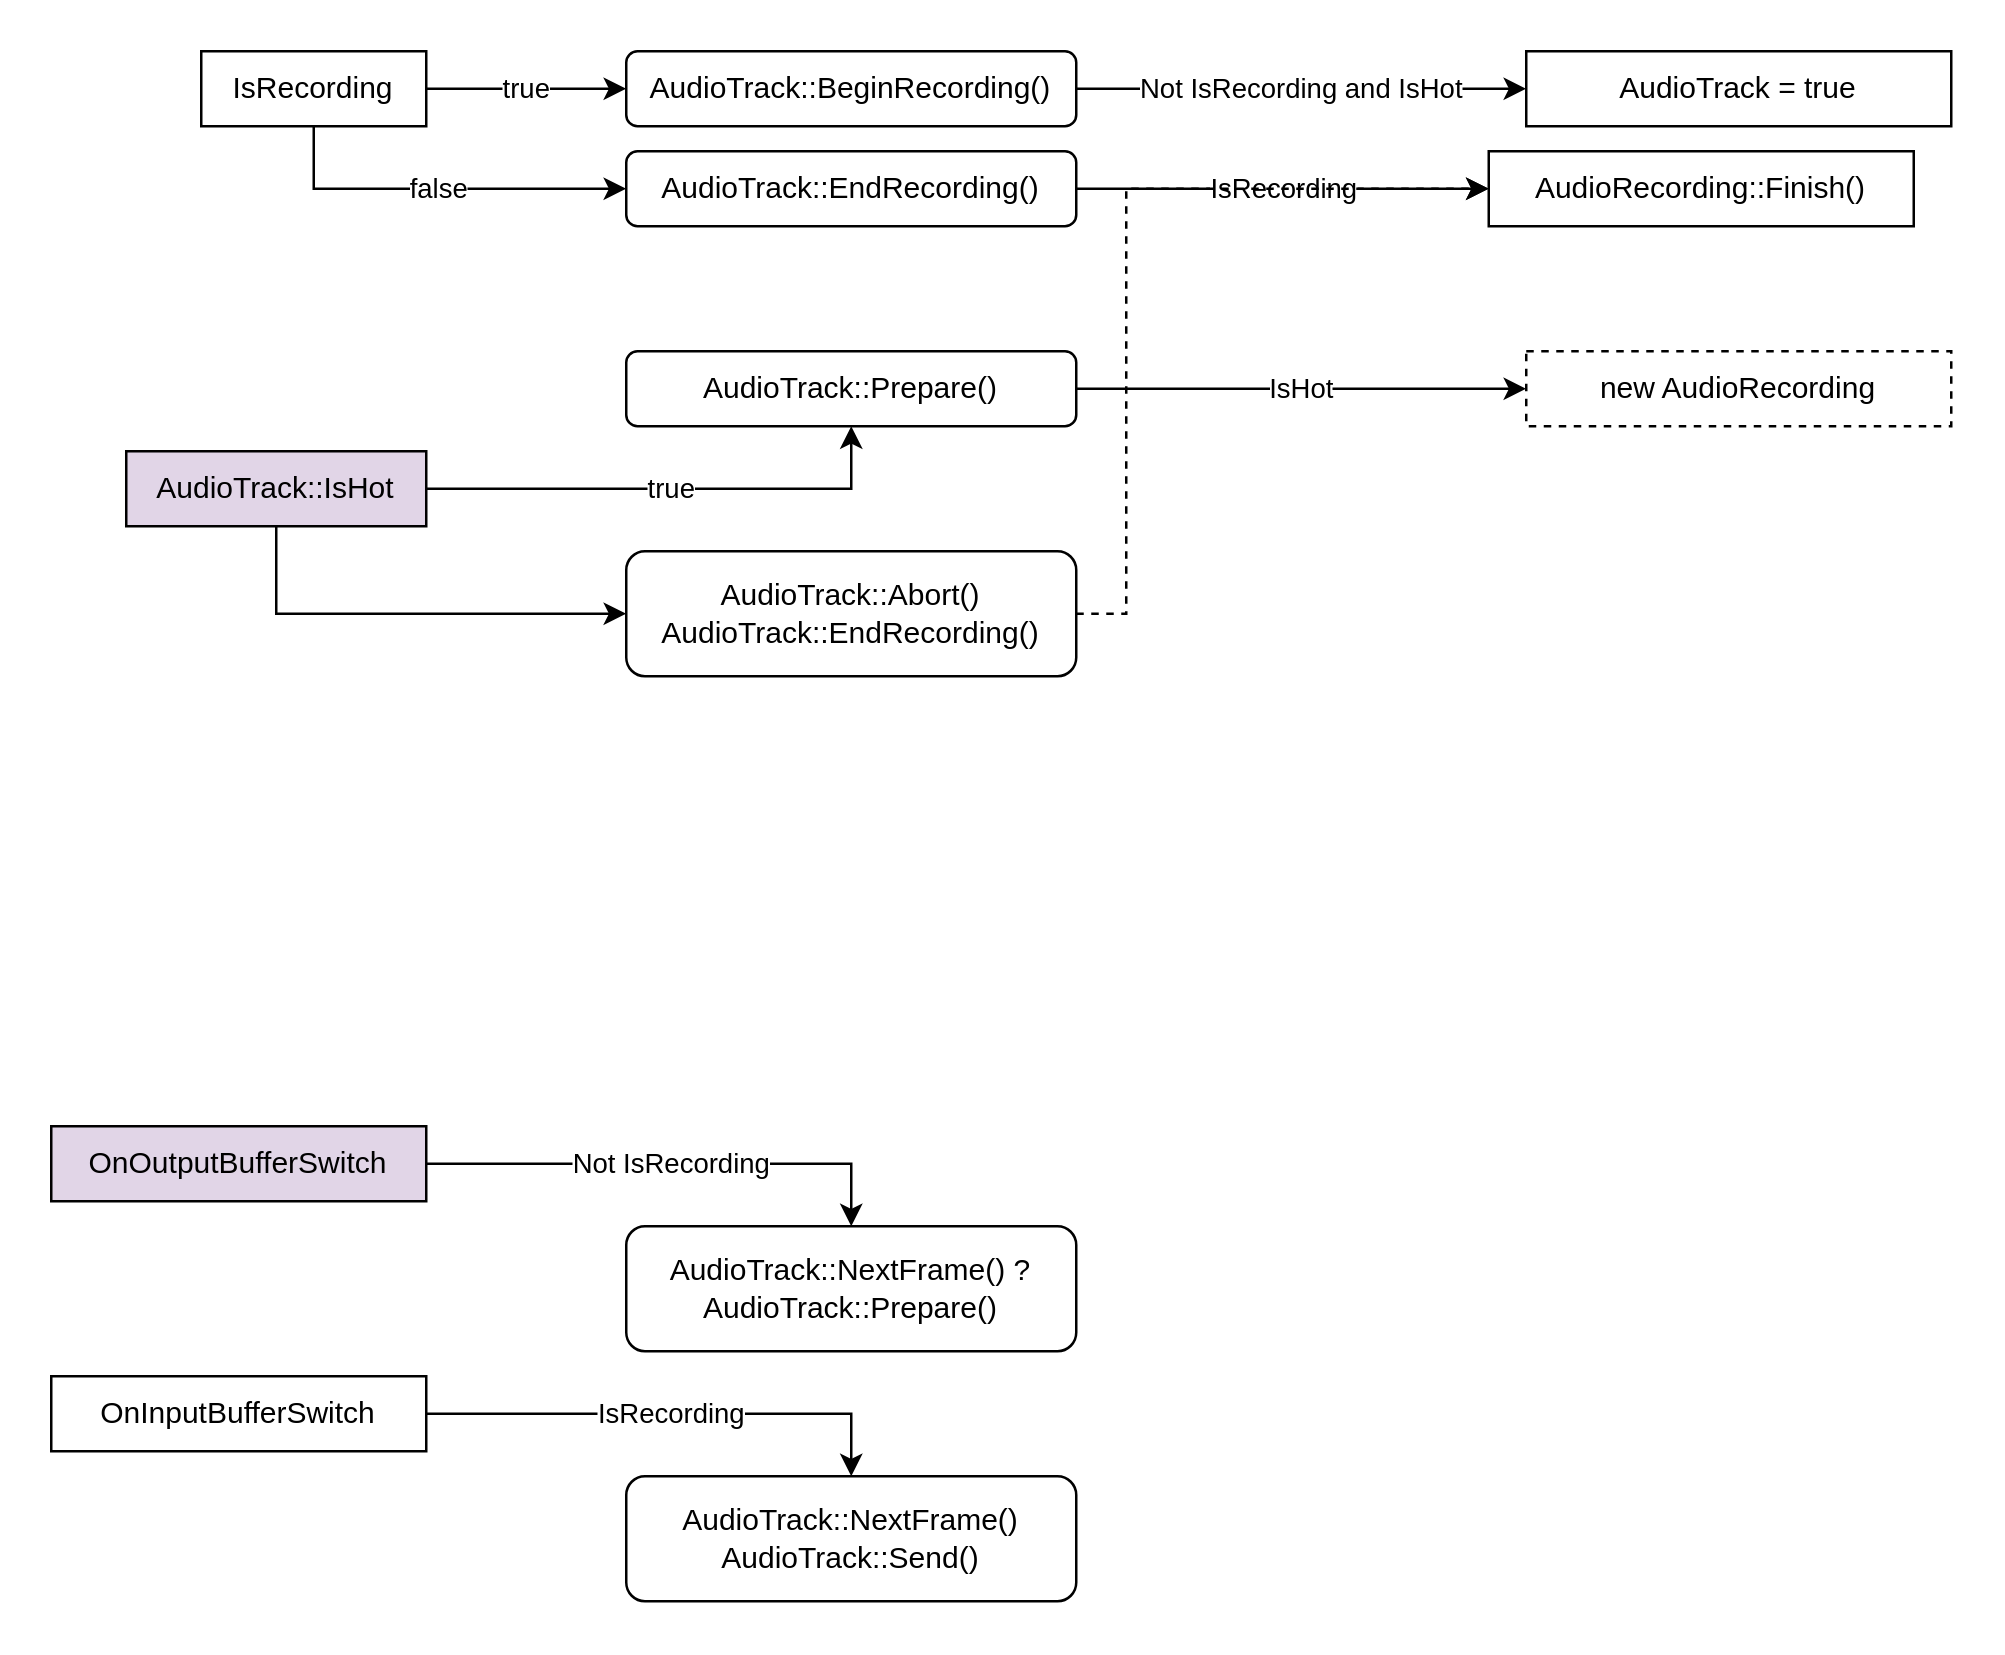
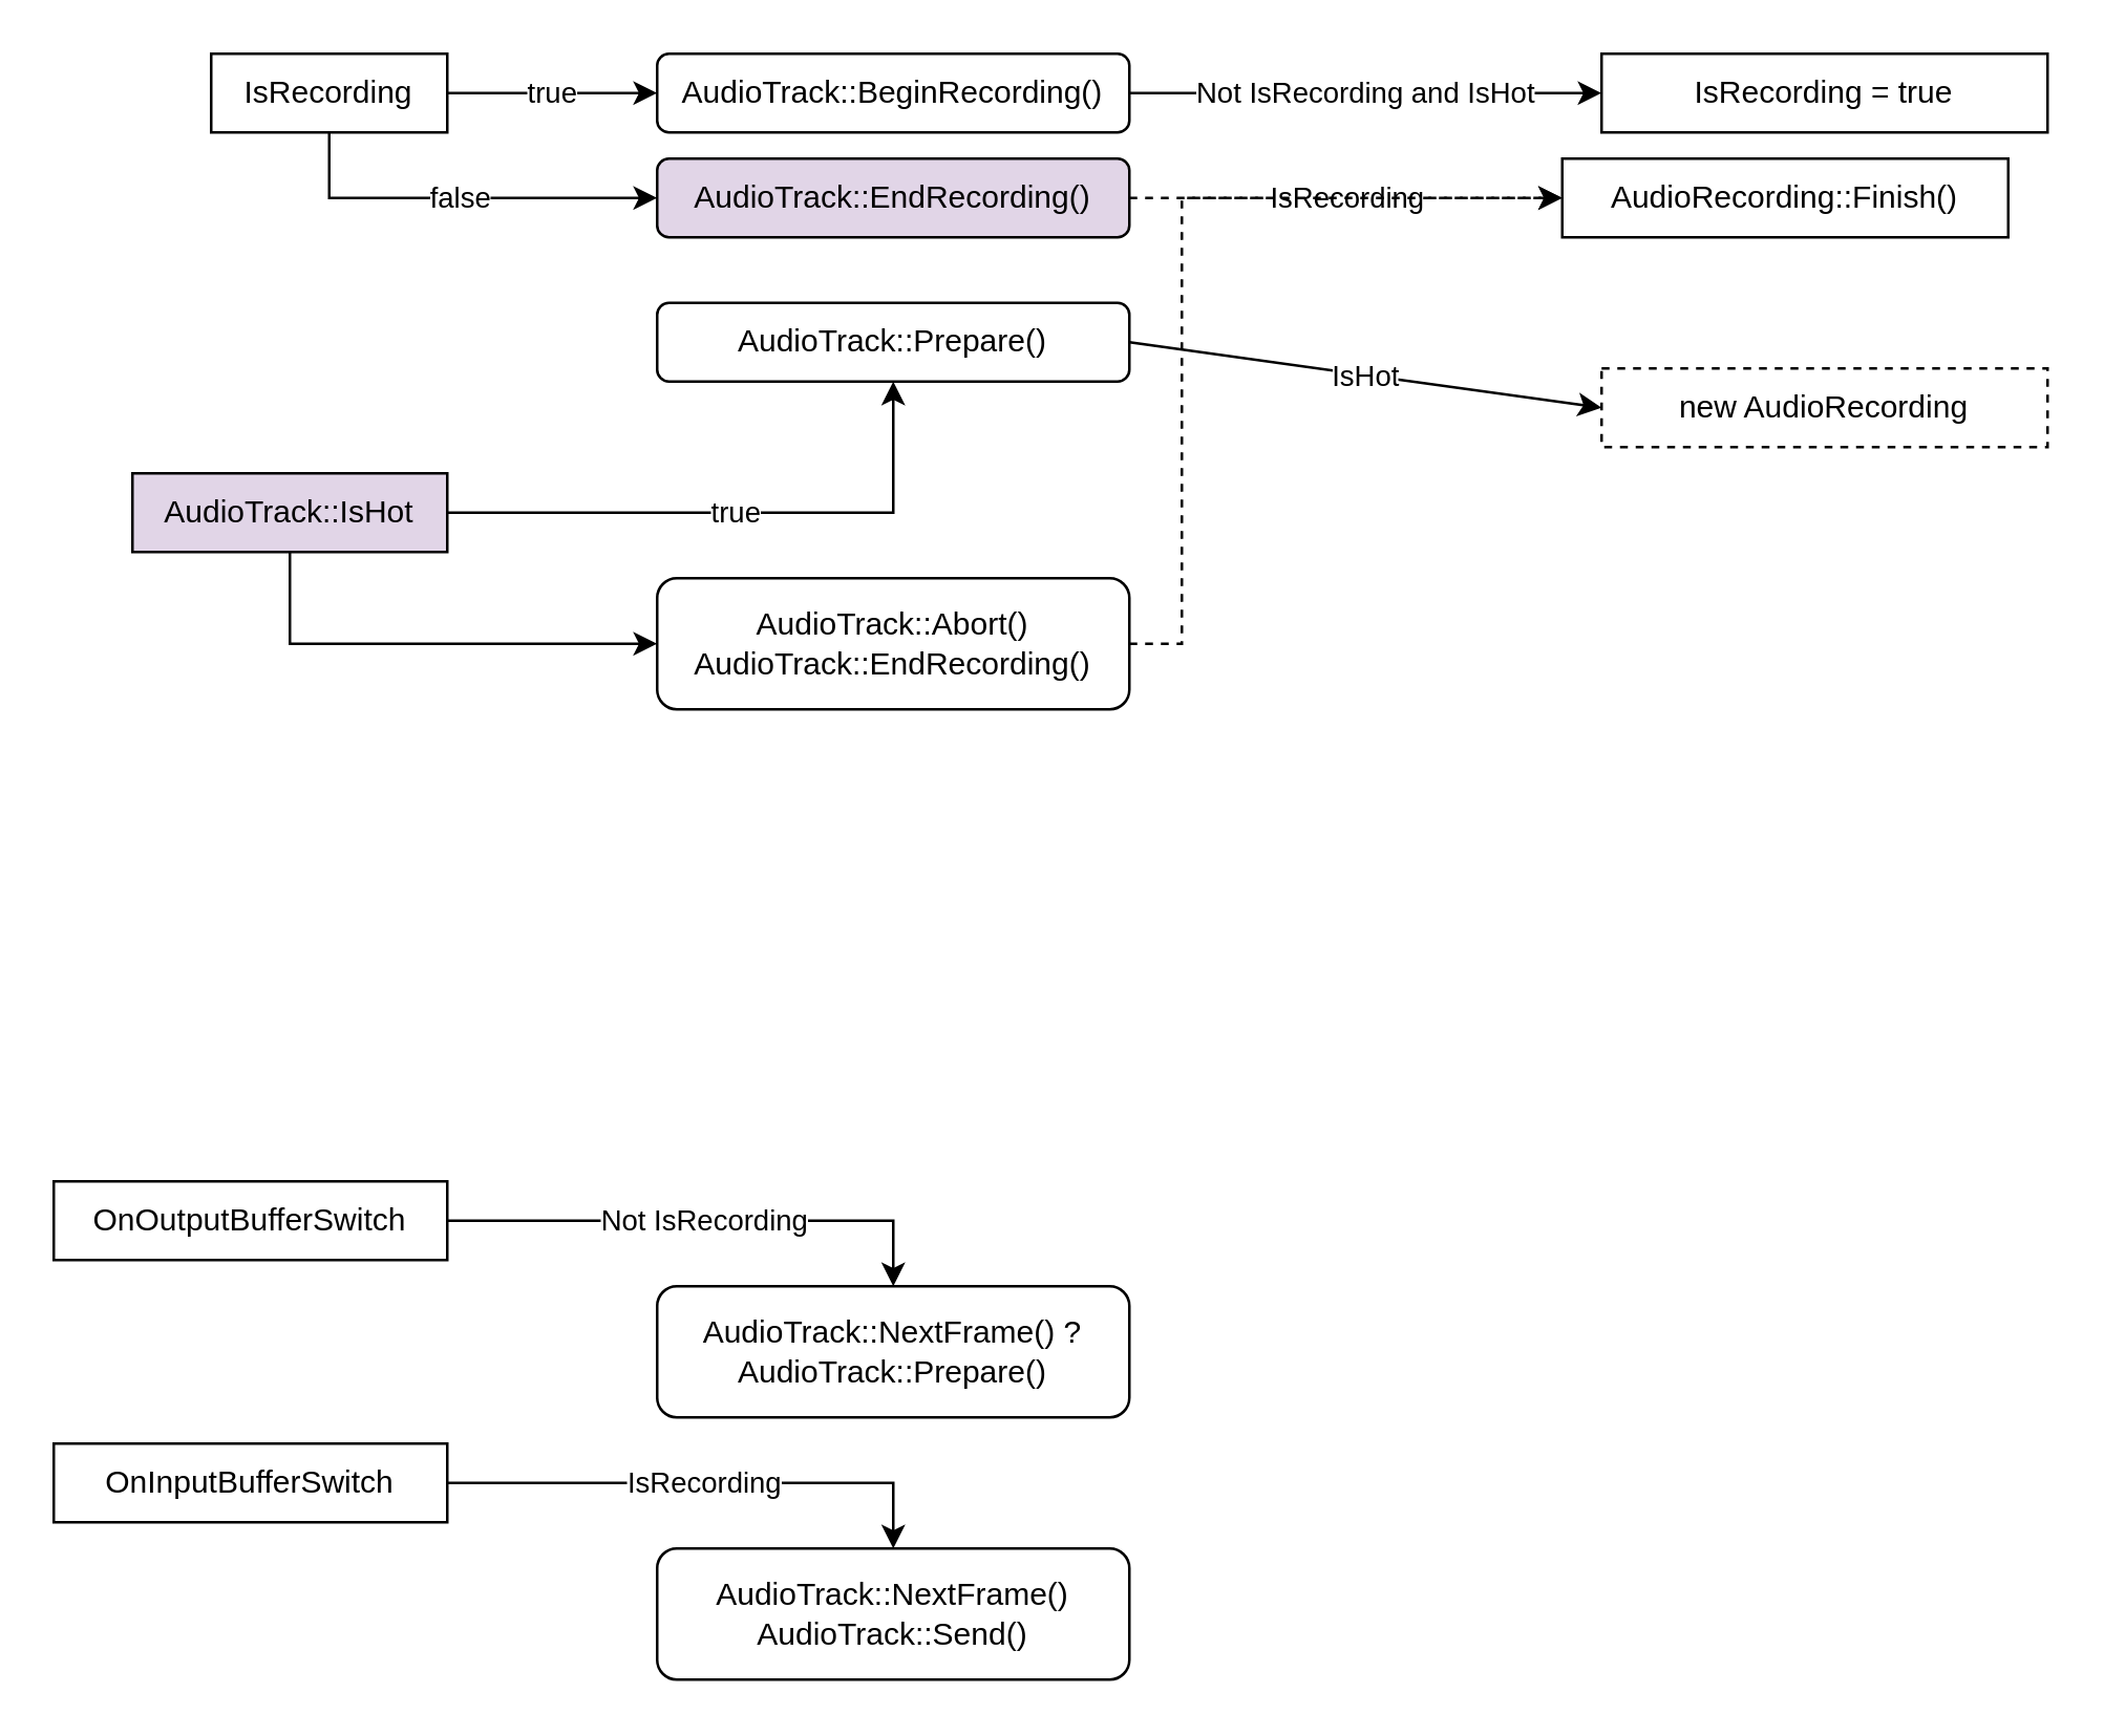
  <mxCell id="0" />
  <mxCell id="1" parent="0" />
  <mxCell id="2" value="IsRecording" style="rounded=0;whiteSpace=wrap;html=1;" parent="1" vertex="1"><mxGeometry x="80" y="20" width="90" height="30" as="geometry" /></mxCell>
  <mxCell id="3" value="AudioTrack::BeginRecording()" style="rounded=1;whiteSpace=wrap;html=1;" parent="1" vertex="1"><mxGeometry x="250" y="20" width="180" height="30" as="geometry" /></mxCell>
- <mxCell id="4" value="AudioTrack::Prepare()" style="rounded=1;whiteSpace=wrap;html=1;" parent="1" vertex="1"><mxGeometry x="250" y="140" width="180" height="30" as="geometry" /></mxCell>
- <mxCell id="5" value="OnOutputBufferSwitch" style="rounded=0;whiteSpace=wrap;html=1;fillColor=#e1d5e7;" parent="1" vertex="1"><mxGeometry x="20" y="450" width="150" height="30" as="geometry" /></mxCell>
+ <mxCell id="4" value="AudioTrack::Prepare()" style="rounded=1;whiteSpace=wrap;html=1;" parent="1" vertex="1"><mxGeometry x="250" y="115" width="180" height="30" as="geometry" /></mxCell>
+ <mxCell id="5" value="OnOutputBufferSwitch" style="rounded=0;whiteSpace=wrap;html=1;" parent="1" vertex="1"><mxGeometry x="20" y="450" width="150" height="30" as="geometry" /></mxCell>
  <mxCell id="6" value="true" style="endArrow=classic;html=1;rounded=0;entryX=0;entryY=0.5;entryDx=0;entryDy=0;exitX=1;exitY=0.5;exitDx=0;exitDy=0;" parent="1" source="2" target="3" edge="1"><mxGeometry width="50" height="50" relative="1" as="geometry"><mxPoint x="100" y="90" as="sourcePoint" /><mxPoint x="150" y="40" as="targetPoint" /></mxGeometry></mxCell>
  <mxCell id="7" value="Not IsRecording" style="endArrow=classic;html=1;rounded=0;exitX=1;exitY=0.5;exitDx=0;exitDy=0;entryX=0.5;entryY=0;entryDx=0;entryDy=0;" parent="1" source="5" target="8" edge="1"><mxGeometry width="50" height="50" relative="1" as="geometry"><mxPoint x="330" y="520" as="sourcePoint" /><mxPoint x="380" y="470" as="targetPoint" /><Array as="points"><mxPoint x="340" y="465" /></Array></mxGeometry></mxCell>
  <mxCell id="8" value="AudioTrack::NextFrame() ?&lt;br&gt;AudioTrack::Prepare()" style="rounded=1;whiteSpace=wrap;html=1;" parent="1" vertex="1"><mxGeometry x="250" y="490" width="180" height="50" as="geometry" /></mxCell>
  <mxCell id="9" value="OnInputBufferSwitch" style="rounded=0;whiteSpace=wrap;html=1;" parent="1" vertex="1"><mxGeometry x="20" y="550" width="150" height="30" as="geometry" /></mxCell>
  <mxCell id="10" value="IsRecording" style="endArrow=classic;html=1;rounded=0;exitX=1;exitY=0.5;exitDx=0;exitDy=0;entryX=0.5;entryY=0;entryDx=0;entryDy=0;" parent="1" source="9" target="11" edge="1"><mxGeometry width="50" height="50" relative="1" as="geometry"><mxPoint x="330" y="620" as="sourcePoint" /><mxPoint x="380" y="570" as="targetPoint" /><Array as="points"><mxPoint x="340" y="565" /></Array></mxGeometry></mxCell>
  <mxCell id="11" value="AudioTrack::NextFrame()&lt;br&gt;AudioTrack::Send()" style="rounded=1;whiteSpace=wrap;html=1;" parent="1" vertex="1"><mxGeometry x="250" y="590" width="180" height="50" as="geometry" /></mxCell>
- <mxCell id="12" value="AudioTrack::EndRecording()" style="rounded=1;whiteSpace=wrap;html=1;" parent="1" vertex="1"><mxGeometry x="250" y="60" width="180" height="30" as="geometry" /></mxCell>
+ <mxCell id="12" value="AudioTrack::EndRecording()" style="rounded=1;whiteSpace=wrap;html=1;fillColor=#e1d5e7;" parent="1" vertex="1"><mxGeometry x="250" y="60" width="180" height="30" as="geometry" /></mxCell>
  <mxCell id="13" value="false" style="endArrow=classic;html=1;rounded=0;exitX=0.5;exitY=1;exitDx=0;exitDy=0;entryX=0;entryY=0.5;entryDx=0;entryDy=0;" parent="1" source="2" target="12" edge="1"><mxGeometry width="50" height="50" relative="1" as="geometry"><mxPoint x="100" y="120" as="sourcePoint" /><mxPoint x="150" y="70" as="targetPoint" /><Array as="points"><mxPoint x="125" y="75" /></Array></mxGeometry></mxCell>
  <mxCell id="14" value="Not IsRecording and IsHot" style="endArrow=classic;html=1;rounded=0;exitX=1;exitY=0.5;exitDx=0;exitDy=0;entryX=0;entryY=0.5;entryDx=0;entryDy=0;" parent="1" source="3" target="15" edge="1"><mxGeometry width="50" height="50" relative="1" as="geometry"><mxPoint x="480" y="60" as="sourcePoint" /><mxPoint x="600" y="35" as="targetPoint" /></mxGeometry></mxCell>
- <mxCell id="15" value="AudioTrack = true" style="rounded=0;whiteSpace=wrap;html=1;" parent="1" vertex="1"><mxGeometry x="610" y="20" width="170" height="30" as="geometry" /></mxCell>
+ <mxCell id="15" value="IsRecording = true" style="rounded=0;whiteSpace=wrap;html=1;" parent="1" vertex="1"><mxGeometry x="610" y="20" width="170" height="30" as="geometry" /></mxCell>
  <mxCell id="16" value="AudioRecording::Finish()" style="rounded=0;whiteSpace=wrap;html=1;" parent="1" vertex="1"><mxGeometry x="595" y="60" width="170" height="30" as="geometry" /></mxCell>
- <mxCell id="17" value="IsRecording" style="endArrow=classic;html=1;rounded=0;exitX=1;exitY=0.5;exitDx=0;exitDy=0;entryX=0;entryY=0.5;entryDx=0;entryDy=0;" parent="1" source="12" target="16" edge="1"><mxGeometry width="50" height="50" relative="1" as="geometry"><mxPoint x="500" y="110" as="sourcePoint" /><mxPoint x="550" y="60" as="targetPoint" /></mxGeometry></mxCell>
+ <mxCell id="17" value="IsRecording" style="endArrow=classic;html=1;rounded=0;exitX=1;exitY=0.5;exitDx=0;exitDy=0;entryX=0;entryY=0.5;entryDx=0;entryDy=0;dashed=1;" parent="1" source="12" target="16" edge="1"><mxGeometry width="50" height="50" relative="1" as="geometry"><mxPoint x="500" y="110" as="sourcePoint" /><mxPoint x="550" y="60" as="targetPoint" /></mxGeometry></mxCell>
  <mxCell id="18" value="new AudioRecording" style="rounded=0;whiteSpace=wrap;html=1;dashed=1;" parent="1" vertex="1"><mxGeometry x="610" y="140" width="170" height="30" as="geometry" /></mxCell>
  <mxCell id="19" value="IsHot" style="endArrow=classic;html=1;rounded=0;exitX=1;exitY=0.5;exitDx=0;exitDy=0;entryX=0;entryY=0.5;entryDx=0;entryDy=0;" parent="1" source="4" target="18" edge="1"><mxGeometry width="50" height="50" relative="1" as="geometry"><mxPoint x="490" y="210" as="sourcePoint" /><mxPoint x="540" y="160" as="targetPoint" /></mxGeometry></mxCell>
  <mxCell id="20" value="AudioTrack::IsHot" style="rounded=0;whiteSpace=wrap;html=1;fillColor=#e1d5e7;" parent="1" vertex="1"><mxGeometry x="50" y="180" width="120" height="30" as="geometry" /></mxCell>
  <mxCell id="21" value="true" style="endArrow=classic;html=1;rounded=0;exitX=1;exitY=0.5;exitDx=0;exitDy=0;entryX=0.5;entryY=1;entryDx=0;entryDy=0;" parent="1" source="20" target="4" edge="1"><mxGeometry width="50" height="50" relative="1" as="geometry"><mxPoint x="240" y="230" as="sourcePoint" /><mxPoint x="290" y="180" as="targetPoint" /><Array as="points"><mxPoint x="340" y="195" /></Array></mxGeometry></mxCell>
  <mxCell id="22" value="AudioTrack::Abort()&lt;br&gt;AudioTrack::EndRecording()" style="rounded=1;whiteSpace=wrap;html=1;" parent="1" vertex="1"><mxGeometry x="250" y="220" width="180" height="50" as="geometry" /></mxCell>
  <mxCell id="23" value="" style="endArrow=classic;html=1;rounded=0;entryX=0;entryY=0.5;entryDx=0;entryDy=0;exitX=0.5;exitY=1;exitDx=0;exitDy=0;" parent="1" source="20" target="22" edge="1"><mxGeometry width="50" height="50" relative="1" as="geometry"><mxPoint x="90" y="300" as="sourcePoint" /><mxPoint x="140" y="250" as="targetPoint" /><Array as="points"><mxPoint x="110" y="245" /></Array></mxGeometry></mxCell>
  <mxCell id="24" value="" style="endArrow=classic;html=1;rounded=0;exitX=1;exitY=0.5;exitDx=0;exitDy=0;entryX=0;entryY=0.5;entryDx=0;entryDy=0;dashed=1;" parent="1" source="22" target="16" edge="1"><mxGeometry width="50" height="50" relative="1" as="geometry"><mxPoint x="490" y="270" as="sourcePoint" /><mxPoint x="540" y="220" as="targetPoint" /><Array as="points"><mxPoint x="450" y="245" /><mxPoint x="450" y="75" /></Array></mxGeometry></mxCell>
